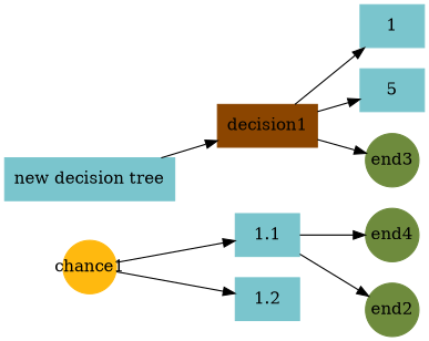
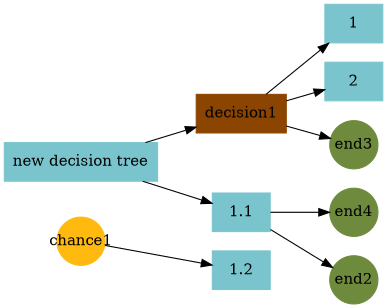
  digraph {
    rankdir=LR
    node [color=cadetblue3 shape=rectangle style=filled]
    n1 [label="new decision tree"]
    decision1 [color=darkorange4 width=0.625]
    n3 [label=1]
-   n4 [label=5]
+   n4 [label=2]
    end3 [color=darkolivegreen4 fixedsize=true shape=circle width=0.625]
    chance1 [color=darkgoldenrod1 fixedsize=true shape=circle width=0.625]
    n7 [label=1.1]
    n8 [label=1.2]
    n9 [color=darkolivegreen4 fixedsize=true label=end4 shape=circle width=0.625]
    end2 [color=darkolivegreen4 fixedsize=true shape=circle width=0.625]
    n1 -> decision1
    decision1 -> n3
    decision1 -> n4
    decision1 -> end3
-   chance1 -> n7
+   n1 -> n7
    chance1 -> n8
    n7 -> n9
    n7 -> end2
  }
